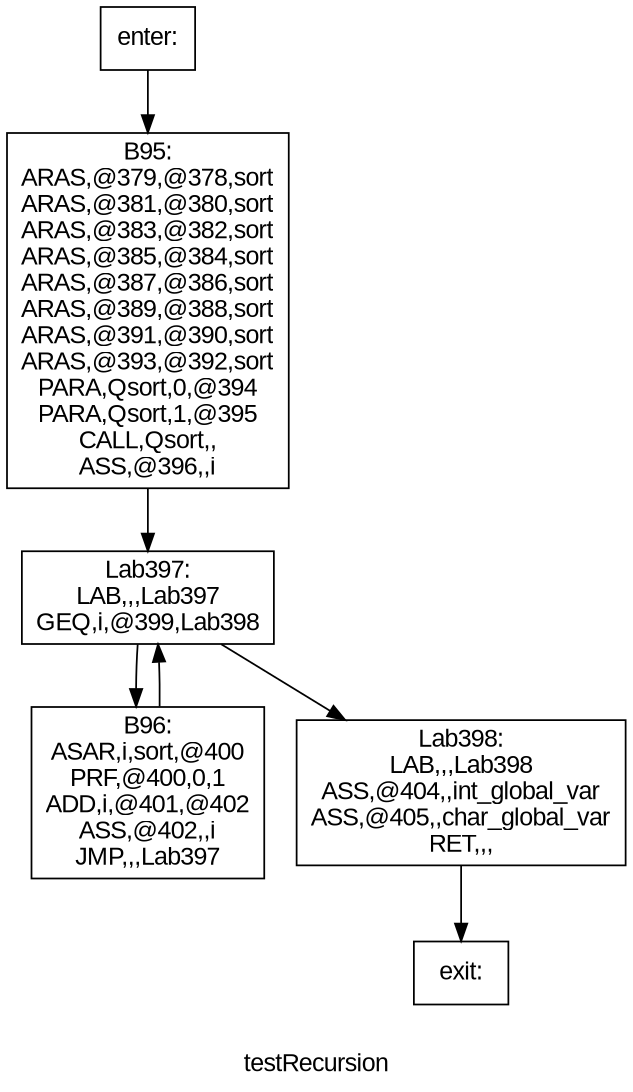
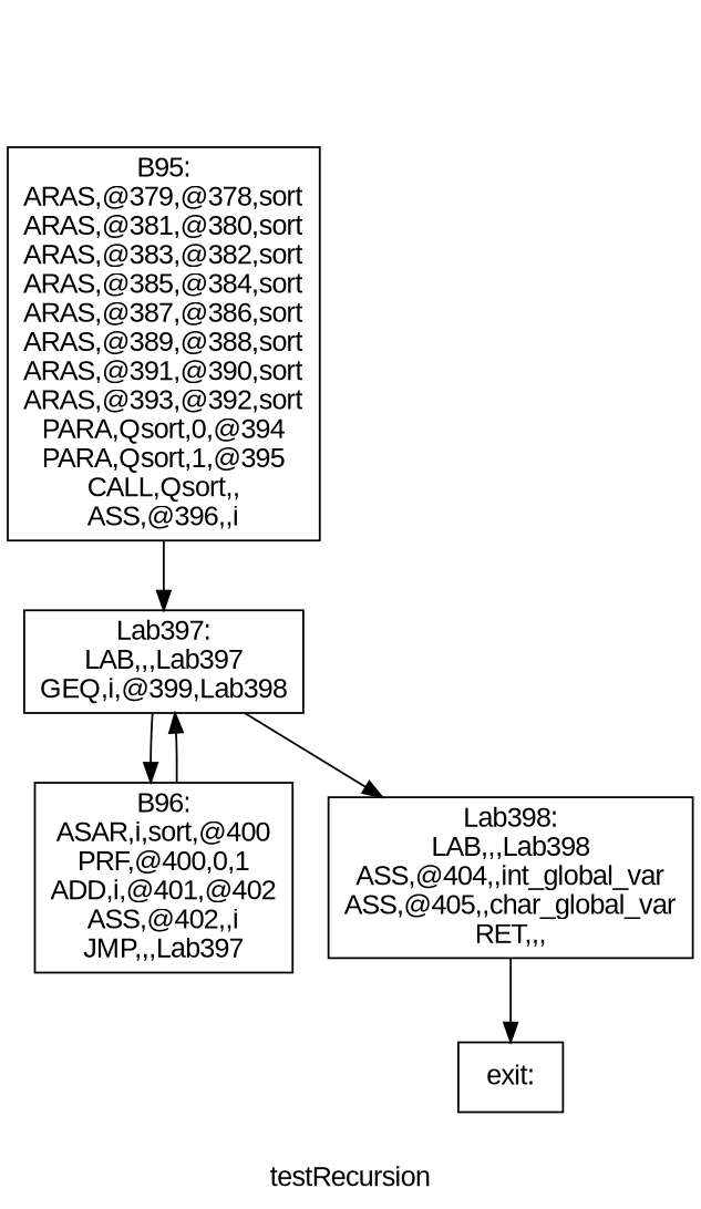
  digraph {
    label=testRecursion
    fontname="Liberation Sans"
    node [shape=box fontname="Liberation Sans"]
    edge [fontname="Liberation Sans"]
    n1 [label="B95:\nARAS,@379,@378,sort\nARAS,@381,@380,sort\nARAS,@383,@382,sort\nARAS,@385,@384,sort\nARAS,@387,@386,sort\nARAS,@389,@388,sort\nARAS,@391,@390,sort\nARAS,@393,@392,sort\nPARA,Qsort,0,@394\nPARA,Qsort,1,@395\nCALL,Qsort,,\nASS,@396,,i\n"]
    n2 [label="Lab397:\nLAB,,,Lab397\nGEQ,i,@399,Lab398\n"]
    n3 [label="B96:\nASAR,i,sort,@400\nPRF,@400,0,1\nADD,i,@401,@402\nASS,@402,,i\nJMP,,,Lab397\n"]
    n4 [label="Lab398:\nLAB,,,Lab398\nASS,@404,,int_global_var\nASS,@405,,char_global_var\nRET,,,\n"]
    n5 [label="exit:\n"]
-   n6 [label="enter:\n"]
    n1 -> n2
    n2 -> n3
    n2 -> n4
    n3 -> n2
    n4 -> n5
-   n6 -> n1
  }
